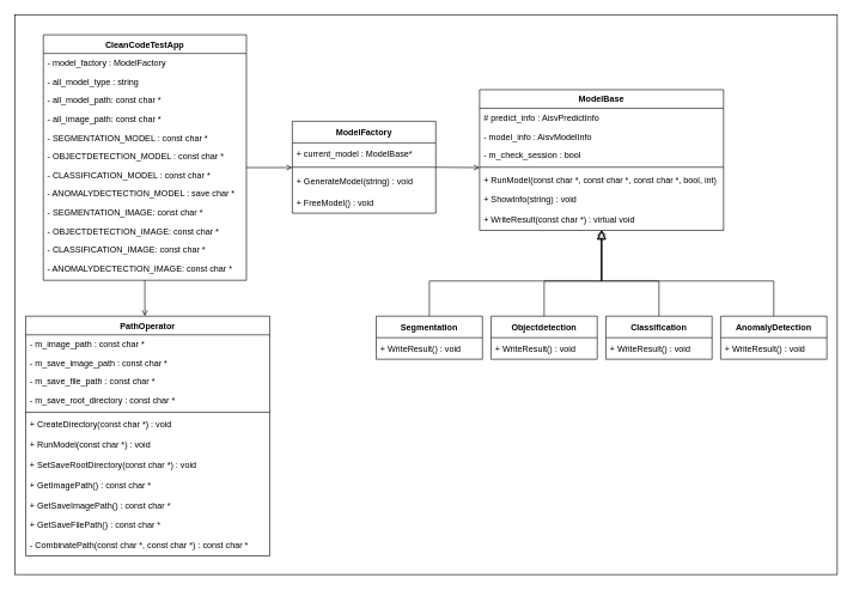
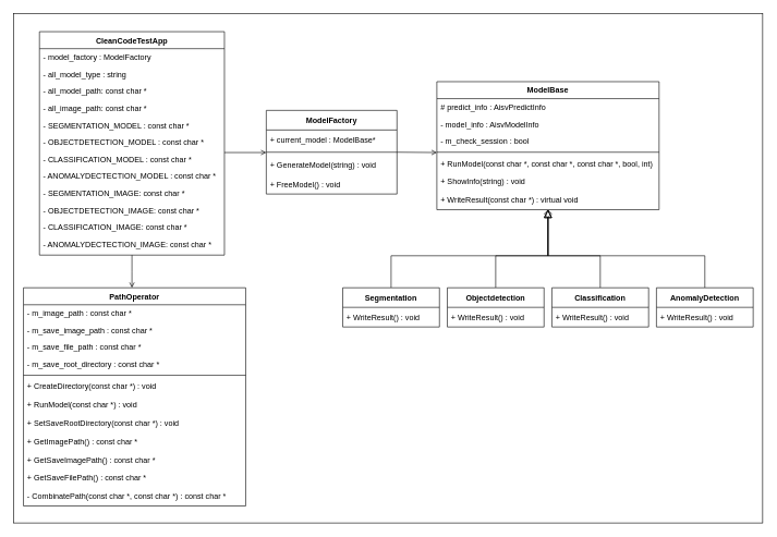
  <mxCell id="0" />
  <mxCell id="1" parent="0" />
  <mxCell id="2" value="" style="rounded=0;whiteSpace=wrap;html=1;" parent="1" vertex="1"><mxGeometry x="20" y="20" width="1146" height="780" as="geometry" /></mxCell>
  <mxCell id="3" value="ModelBase" style="swimlane;fontStyle=1;align=center;verticalAlign=top;childLayout=stackLayout;horizontal=1;startSize=26;horizontalStack=0;resizeParent=1;resizeLast=0;collapsible=1;marginBottom=0;rounded=0;shadow=0;strokeWidth=1;" parent="1" vertex="1"><mxGeometry x="667.5" y="124.5" width="340" height="196" as="geometry"><mxRectangle x="230" y="140" width="160" height="26" as="alternateBounds" /></mxGeometry></mxCell>
  <mxCell id="4" value="# predict_info : AisvPredictInfo" style="text;align=left;verticalAlign=top;spacingLeft=4;spacingRight=4;overflow=hidden;rotatable=0;points=[[0,0.5],[1,0.5]];portConstraint=eastwest;" parent="3" vertex="1"><mxGeometry y="26" width="340" height="26" as="geometry" /></mxCell>
  <mxCell id="5" value="- model_info : AisvModelInfo" style="text;align=left;verticalAlign=top;spacingLeft=4;spacingRight=4;overflow=hidden;rotatable=0;points=[[0,0.5],[1,0.5]];portConstraint=eastwest;rounded=0;shadow=0;html=0;" parent="3" vertex="1"><mxGeometry y="52" width="340" height="26" as="geometry" /></mxCell>
  <mxCell id="6" value="- m_check_session : bool" style="text;align=left;verticalAlign=top;spacingLeft=4;spacingRight=4;overflow=hidden;rotatable=0;points=[[0,0.5],[1,0.5]];portConstraint=eastwest;rounded=0;shadow=0;html=0;" parent="3" vertex="1"><mxGeometry y="78" width="340" height="26" as="geometry" /></mxCell>
  <mxCell id="7" value="" style="line;html=1;strokeWidth=1;align=left;verticalAlign=middle;spacingTop=-1;spacingLeft=3;spacingRight=3;rotatable=0;labelPosition=right;points=[];portConstraint=eastwest;" parent="3" vertex="1"><mxGeometry y="104" width="340" height="8" as="geometry" /></mxCell>
  <mxCell id="8" value="+ RunModel(const char *, const char *, const char *, bool, int)" style="text;align=left;verticalAlign=top;spacingLeft=4;spacingRight=4;overflow=hidden;rotatable=0;points=[[0,0.5],[1,0.5]];portConstraint=eastwest;" parent="3" vertex="1"><mxGeometry y="112" width="340" height="28" as="geometry" /></mxCell>
  <mxCell id="9" value="+ ShowInfo(string) : void" style="text;align=left;verticalAlign=top;spacingLeft=4;spacingRight=4;overflow=hidden;rotatable=0;points=[[0,0.5],[1,0.5]];portConstraint=eastwest;" parent="3" vertex="1"><mxGeometry y="140" width="340" height="28" as="geometry" /></mxCell>
  <mxCell id="10" value="+ WriteResult(const char *) : virtual void" style="text;align=left;verticalAlign=top;spacingLeft=4;spacingRight=4;overflow=hidden;rotatable=0;points=[[0,0.5],[1,0.5]];portConstraint=eastwest;" parent="3" vertex="1"><mxGeometry y="168" width="340" height="28" as="geometry" /></mxCell>
  <mxCell id="11" value="" style="endArrow=block;endSize=10;endFill=0;shadow=0;strokeWidth=1;rounded=0;edgeStyle=elbowEdgeStyle;elbow=vertical;exitX=0.5;exitY=0;exitDx=0;exitDy=0;" parent="1" source="28" target="3" edge="1"><mxGeometry width="160" relative="1" as="geometry"><mxPoint x="627.5" y="380" as="sourcePoint" /><mxPoint x="637.5" y="223" as="targetPoint" /><Array as="points"><mxPoint x="837.5" y="391" /></Array></mxGeometry></mxCell>
  <mxCell id="12" value="" style="endArrow=block;endSize=10;endFill=0;shadow=0;strokeWidth=1;rounded=0;edgeStyle=elbowEdgeStyle;elbow=vertical;exitX=0.5;exitY=0;exitDx=0;exitDy=0;" parent="1" source="30" target="3" edge="1"><mxGeometry width="160" relative="1" as="geometry"><mxPoint x="847.5" y="380" as="sourcePoint" /><mxPoint x="747.5" y="291" as="targetPoint" /><Array as="points"><mxPoint x="837.5" y="391" /></Array></mxGeometry></mxCell>
  <mxCell id="13" value="CleanCodeTestApp" style="swimlane;fontStyle=1;align=center;verticalAlign=top;childLayout=stackLayout;horizontal=1;startSize=26;horizontalStack=0;resizeParent=1;resizeLast=0;collapsible=1;marginBottom=0;rounded=0;shadow=0;strokeWidth=1;" parent="1" vertex="1"><mxGeometry x="59.5" y="48" width="283" height="342" as="geometry"><mxRectangle x="550" y="140" width="160" height="26" as="alternateBounds" /></mxGeometry></mxCell>
  <mxCell id="14" value="- model_factory : ModelFactory" style="text;align=left;verticalAlign=top;spacingLeft=4;spacingRight=4;overflow=hidden;rotatable=0;points=[[0,0.5],[1,0.5]];portConstraint=eastwest;rounded=0;shadow=0;html=0;" parent="13" vertex="1"><mxGeometry y="26" width="283" height="26" as="geometry" /></mxCell>
  <mxCell id="15" value="- all_model_type : string" style="text;align=left;verticalAlign=top;spacingLeft=4;spacingRight=4;overflow=hidden;rotatable=0;points=[[0,0.5],[1,0.5]];portConstraint=eastwest;rounded=0;shadow=0;html=0;" parent="13" vertex="1"><mxGeometry y="52" width="283" height="26" as="geometry" /></mxCell>
  <mxCell id="16" value="- all_model_path: const char *" style="text;align=left;verticalAlign=top;spacingLeft=4;spacingRight=4;overflow=hidden;rotatable=0;points=[[0,0.5],[1,0.5]];portConstraint=eastwest;rounded=0;shadow=0;html=0;" parent="13" vertex="1"><mxGeometry y="78" width="283" height="26" as="geometry" /></mxCell>
  <mxCell id="17" value="- all_image_path: const char *" style="text;align=left;verticalAlign=top;spacingLeft=4;spacingRight=4;overflow=hidden;rotatable=0;points=[[0,0.5],[1,0.5]];portConstraint=eastwest;rounded=0;shadow=0;html=0;" parent="13" vertex="1"><mxGeometry y="104" width="283" height="26" as="geometry" /></mxCell>
  <mxCell id="18" value="- SEGMENTATION_MODEL : const char *" style="text;align=left;verticalAlign=top;spacingLeft=4;spacingRight=4;overflow=hidden;rotatable=0;points=[[0,0.5],[1,0.5]];portConstraint=eastwest;rounded=0;shadow=0;html=0;" parent="13" vertex="1"><mxGeometry y="130" width="283" height="26" as="geometry" /></mxCell>
  <mxCell id="19" value="- OBJECTDETECTION_MODEL : const char *" style="text;align=left;verticalAlign=top;spacingLeft=4;spacingRight=4;overflow=hidden;rotatable=0;points=[[0,0.5],[1,0.5]];portConstraint=eastwest;rounded=0;shadow=0;html=0;" parent="13" vertex="1"><mxGeometry y="156" width="283" height="26" as="geometry" /></mxCell>
  <mxCell id="20" value="- CLASSIFICATION_MODEL : const char *" style="text;align=left;verticalAlign=top;spacingLeft=4;spacingRight=4;overflow=hidden;rotatable=0;points=[[0,0.5],[1,0.5]];portConstraint=eastwest;rounded=0;shadow=0;html=0;" parent="13" vertex="1"><mxGeometry y="182" width="283" height="26" as="geometry" /></mxCell>
- <mxCell id="21" value="- ANOMALYDECTECTION_MODEL : save char *" style="text;align=left;verticalAlign=top;spacingLeft=4;spacingRight=4;overflow=hidden;rotatable=0;points=[[0,0.5],[1,0.5]];portConstraint=eastwest;rounded=0;shadow=0;html=0;" parent="13" vertex="1"><mxGeometry y="208" width="283" height="26" as="geometry" /></mxCell>
+ <mxCell id="21" value="- ANOMALYDECTECTION_MODEL : const char *" style="text;align=left;verticalAlign=top;spacingLeft=4;spacingRight=4;overflow=hidden;rotatable=0;points=[[0,0.5],[1,0.5]];portConstraint=eastwest;rounded=0;shadow=0;html=0;" parent="13" vertex="1"><mxGeometry y="208" width="283" height="26" as="geometry" /></mxCell>
  <mxCell id="22" value="- SEGMENTATION_IMAGE: const char *" style="text;align=left;verticalAlign=top;spacingLeft=4;spacingRight=4;overflow=hidden;rotatable=0;points=[[0,0.5],[1,0.5]];portConstraint=eastwest;rounded=0;shadow=0;html=0;" parent="13" vertex="1"><mxGeometry y="234" width="283" height="26" as="geometry" /></mxCell>
  <mxCell id="23" value="- OBJECTDETECTION_IMAGE: const char *" style="text;align=left;verticalAlign=top;spacingLeft=4;spacingRight=4;overflow=hidden;rotatable=0;points=[[0,0.5],[1,0.5]];portConstraint=eastwest;rounded=0;shadow=0;html=0;" parent="13" vertex="1"><mxGeometry y="260" width="283" height="26" as="geometry" /></mxCell>
  <mxCell id="24" value="- CLASSIFICATION_IMAGE: const char *" style="text;align=left;verticalAlign=top;spacingLeft=4;spacingRight=4;overflow=hidden;rotatable=0;points=[[0,0.5],[1,0.5]];portConstraint=eastwest;rounded=0;shadow=0;html=0;" parent="13" vertex="1"><mxGeometry y="286" width="283" height="26" as="geometry" /></mxCell>
  <mxCell id="25" value="- ANOMALYDECTECTION_IMAGE: const char *" style="text;align=left;verticalAlign=top;spacingLeft=4;spacingRight=4;overflow=hidden;rotatable=0;points=[[0,0.5],[1,0.5]];portConstraint=eastwest;rounded=0;shadow=0;html=0;" parent="13" vertex="1"><mxGeometry y="312" width="283" height="28" as="geometry" /></mxCell>
  <mxCell id="26" value="" style="endArrow=open;shadow=0;strokeWidth=1;rounded=0;endFill=1;edgeStyle=elbowEdgeStyle;elbow=vertical;entryX=0;entryY=0.5;entryDx=0;entryDy=0;" parent="1" source="13" target="37" edge="1"><mxGeometry x="0.5" y="41" relative="1" as="geometry"><mxPoint x="717.5" y="212" as="sourcePoint" /><mxPoint x="487.5" y="185.75" as="targetPoint" /><mxPoint x="-40" y="32" as="offset" /></mxGeometry></mxCell>
  <mxCell id="27" value="" style="endArrow=block;endSize=10;endFill=0;shadow=0;strokeWidth=1;rounded=0;edgeStyle=elbowEdgeStyle;elbow=vertical;exitX=0.5;exitY=0;exitDx=0;exitDy=0;entryX=0.5;entryY=1;entryDx=0;entryDy=0;" parent="1" source="32" target="3" edge="1"><mxGeometry width="160" relative="1" as="geometry"><mxPoint x="957.5" y="380" as="sourcePoint" /><mxPoint x="737.5" y="278" as="targetPoint" /><Array as="points"><mxPoint x="879.5" y="391" /></Array></mxGeometry></mxCell>
  <mxCell id="28" value="Segmentation" style="swimlane;fontStyle=1;childLayout=stackLayout;horizontal=1;startSize=30;horizontalStack=0;resizeParent=1;resizeParentMax=0;resizeLast=0;collapsible=1;marginBottom=0;" parent="1" vertex="1"><mxGeometry x="523.5" y="440" width="148" height="60" as="geometry" /></mxCell>
  <mxCell id="29" value="+ WriteResult() : void" style="text;strokeColor=none;fillColor=none;align=left;verticalAlign=middle;spacingLeft=4;spacingRight=4;overflow=hidden;points=[[0,0.5],[1,0.5]];portConstraint=eastwest;rotatable=0;" parent="28" vertex="1"><mxGeometry y="30" width="148" height="30" as="geometry" /></mxCell>
  <mxCell id="30" value="Objectdetection" style="swimlane;fontStyle=1;childLayout=stackLayout;horizontal=1;startSize=30;horizontalStack=0;resizeParent=1;resizeParentMax=0;resizeLast=0;collapsible=1;marginBottom=0;" parent="1" vertex="1"><mxGeometry x="683.5" y="440" width="148" height="60" as="geometry" /></mxCell>
  <mxCell id="31" value="+ WriteResult() : void" style="text;strokeColor=none;fillColor=none;align=left;verticalAlign=middle;spacingLeft=4;spacingRight=4;overflow=hidden;points=[[0,0.5],[1,0.5]];portConstraint=eastwest;rotatable=0;" parent="30" vertex="1"><mxGeometry y="30" width="148" height="30" as="geometry" /></mxCell>
  <mxCell id="32" value="Classification" style="swimlane;fontStyle=1;childLayout=stackLayout;horizontal=1;startSize=30;horizontalStack=0;resizeParent=1;resizeParentMax=0;resizeLast=0;collapsible=1;marginBottom=0;" parent="1" vertex="1"><mxGeometry x="843.5" y="440" width="148" height="60" as="geometry" /></mxCell>
  <mxCell id="33" value="+ WriteResult() : void" style="text;strokeColor=none;fillColor=none;align=left;verticalAlign=middle;spacingLeft=4;spacingRight=4;overflow=hidden;points=[[0,0.5],[1,0.5]];portConstraint=eastwest;rotatable=0;" parent="32" vertex="1"><mxGeometry y="30" width="148" height="30" as="geometry" /></mxCell>
  <mxCell id="34" value="" style="endArrow=diamond;endSize=10;endFill=0;shadow=0;strokeWidth=1;rounded=0;edgeStyle=elbowEdgeStyle;elbow=vertical;exitX=0.5;exitY=0;exitDx=0;exitDy=0;entryX=0.5;entryY=1;entryDx=0;entryDy=0;" parent="1" source="35" target="3" edge="1"><mxGeometry width="160" relative="1" as="geometry"><mxPoint x="1107.5" y="380" as="sourcePoint" /><mxPoint x="737.5" y="278" as="targetPoint" /><Array as="points"><mxPoint x="959.5" y="391" /></Array></mxGeometry></mxCell>
  <mxCell id="35" value="AnomalyDetection" style="swimlane;fontStyle=1;childLayout=stackLayout;horizontal=1;startSize=30;horizontalStack=0;resizeParent=1;resizeParentMax=0;resizeLast=0;collapsible=1;marginBottom=0;" parent="1" vertex="1"><mxGeometry x="1003.5" y="440" width="148" height="60" as="geometry" /></mxCell>
  <mxCell id="36" value="+ WriteResult() : void" style="text;strokeColor=none;fillColor=none;align=left;verticalAlign=middle;spacingLeft=4;spacingRight=4;overflow=hidden;points=[[0,0.5],[1,0.5]];portConstraint=eastwest;rotatable=0;" parent="35" vertex="1"><mxGeometry y="30" width="148" height="30" as="geometry" /></mxCell>
  <mxCell id="37" value="ModelFactory" style="swimlane;fontStyle=1;childLayout=stackLayout;horizontal=1;startSize=30;horizontalStack=0;resizeParent=1;resizeParentMax=0;resizeLast=0;collapsible=1;marginBottom=0;" parent="1" vertex="1"><mxGeometry x="406.5" y="168.5" width="200" height="128" as="geometry" /></mxCell>
  <mxCell id="38" value="+ current_model : ModelBase*" style="text;strokeColor=none;fillColor=none;align=left;verticalAlign=middle;spacingLeft=4;spacingRight=4;overflow=hidden;points=[[0,0.5],[1,0.5]];portConstraint=eastwest;rotatable=0;" parent="37" vertex="1"><mxGeometry y="30" width="200" height="30" as="geometry" /></mxCell>
  <mxCell id="39" value="" style="line;strokeWidth=1;fillColor=none;align=left;verticalAlign=middle;spacingTop=-1;spacingLeft=3;spacingRight=3;rotatable=0;labelPosition=right;points=[];portConstraint=eastwest;" parent="37" vertex="1"><mxGeometry y="60" width="200" height="8" as="geometry" /></mxCell>
  <mxCell id="40" value="+ GenerateModel(string) : void" style="text;strokeColor=none;fillColor=none;align=left;verticalAlign=middle;spacingLeft=4;spacingRight=4;overflow=hidden;points=[[0,0.5],[1,0.5]];portConstraint=eastwest;rotatable=0;" parent="37" vertex="1"><mxGeometry y="68" width="200" height="30" as="geometry" /></mxCell>
  <mxCell id="41" value="+ FreeModel() : void" style="text;strokeColor=none;fillColor=none;align=left;verticalAlign=middle;spacingLeft=4;spacingRight=4;overflow=hidden;points=[[0,0.5],[1,0.5]];portConstraint=eastwest;rotatable=0;" parent="37" vertex="1"><mxGeometry y="98" width="200" height="30" as="geometry" /></mxCell>
  <mxCell id="42" value="PathOperator" style="swimlane;fontStyle=1;align=center;verticalAlign=top;childLayout=stackLayout;horizontal=1;startSize=26;horizontalStack=0;resizeParent=1;resizeLast=0;collapsible=1;marginBottom=0;rounded=0;shadow=0;strokeWidth=1;" parent="1" vertex="1"><mxGeometry x="35" y="440" width="340" height="334" as="geometry"><mxRectangle x="230" y="140" width="160" height="26" as="alternateBounds" /></mxGeometry></mxCell>
  <mxCell id="43" value="- m_image_path : const char *" style="text;align=left;verticalAlign=top;spacingLeft=4;spacingRight=4;overflow=hidden;rotatable=0;points=[[0,0.5],[1,0.5]];portConstraint=eastwest;" parent="42" vertex="1"><mxGeometry y="26" width="340" height="26" as="geometry" /></mxCell>
  <mxCell id="44" value="- m_save_image_path : const char *" style="text;align=left;verticalAlign=top;spacingLeft=4;spacingRight=4;overflow=hidden;rotatable=0;points=[[0,0.5],[1,0.5]];portConstraint=eastwest;rounded=0;shadow=0;html=0;" parent="42" vertex="1"><mxGeometry y="52" width="340" height="26" as="geometry" /></mxCell>
  <mxCell id="45" value="- m_save_file_path : const char *" style="text;align=left;verticalAlign=top;spacingLeft=4;spacingRight=4;overflow=hidden;rotatable=0;points=[[0,0.5],[1,0.5]];portConstraint=eastwest;rounded=0;shadow=0;html=0;" parent="42" vertex="1"><mxGeometry y="78" width="340" height="26" as="geometry" /></mxCell>
  <mxCell id="46" value="- m_save_root_directory : const char *" style="text;align=left;verticalAlign=top;spacingLeft=4;spacingRight=4;overflow=hidden;rotatable=0;points=[[0,0.5],[1,0.5]];portConstraint=eastwest;rounded=0;shadow=0;html=0;" parent="42" vertex="1"><mxGeometry y="104" width="340" height="26" as="geometry" /></mxCell>
  <mxCell id="47" value="" style="line;html=1;strokeWidth=1;align=left;verticalAlign=middle;spacingTop=-1;spacingLeft=3;spacingRight=3;rotatable=0;labelPosition=right;points=[];portConstraint=eastwest;" parent="42" vertex="1"><mxGeometry y="130" width="340" height="8" as="geometry" /></mxCell>
  <mxCell id="48" value="+ CreateDirectory(const char *) : void" style="text;align=left;verticalAlign=top;spacingLeft=4;spacingRight=4;overflow=hidden;rotatable=0;points=[[0,0.5],[1,0.5]];portConstraint=eastwest;" parent="42" vertex="1"><mxGeometry y="138" width="340" height="28" as="geometry" /></mxCell>
  <mxCell id="49" value="+ RunModel(const char *) : void" style="text;align=left;verticalAlign=top;spacingLeft=4;spacingRight=4;overflow=hidden;rotatable=0;points=[[0,0.5],[1,0.5]];portConstraint=eastwest;" parent="42" vertex="1"><mxGeometry y="166" width="340" height="28" as="geometry" /></mxCell>
  <mxCell id="50" value="+ SetSaveRootDirectory(const char *) : void" style="text;align=left;verticalAlign=top;spacingLeft=4;spacingRight=4;overflow=hidden;rotatable=0;points=[[0,0.5],[1,0.5]];portConstraint=eastwest;" parent="42" vertex="1"><mxGeometry y="194" width="340" height="28" as="geometry" /></mxCell>
  <mxCell id="51" value="+ GetImagePath() : const char *" style="text;align=left;verticalAlign=top;spacingLeft=4;spacingRight=4;overflow=hidden;rotatable=0;points=[[0,0.5],[1,0.5]];portConstraint=eastwest;" parent="42" vertex="1"><mxGeometry y="222" width="340" height="28" as="geometry" /></mxCell>
  <mxCell id="52" value="+ GetSaveImagePath() : const char *" style="text;align=left;verticalAlign=top;spacingLeft=4;spacingRight=4;overflow=hidden;rotatable=0;points=[[0,0.5],[1,0.5]];portConstraint=eastwest;" parent="42" vertex="1"><mxGeometry y="250" width="340" height="28" as="geometry" /></mxCell>
  <mxCell id="53" value="+ GetSaveFilePath() : const char *" style="text;align=left;verticalAlign=top;spacingLeft=4;spacingRight=4;overflow=hidden;rotatable=0;points=[[0,0.5],[1,0.5]];portConstraint=eastwest;" parent="42" vertex="1"><mxGeometry y="278" width="340" height="28" as="geometry" /></mxCell>
  <mxCell id="54" value="- CombinatePath(const char *, const char *) : const char *" style="text;align=left;verticalAlign=top;spacingLeft=4;spacingRight=4;overflow=hidden;rotatable=0;points=[[0,0.5],[1,0.5]];portConstraint=eastwest;" parent="42" vertex="1"><mxGeometry y="306" width="340" height="28" as="geometry" /></mxCell>
  <mxCell id="55" value="" style="endArrow=open;shadow=0;strokeWidth=1;rounded=0;endFill=1;edgeStyle=elbowEdgeStyle;elbow=vertical;entryX=0;entryY=0.563;entryDx=0;entryDy=0;entryPerimeter=0;exitX=1;exitY=0.5;exitDx=0;exitDy=0;" parent="1" source="37" target="7" edge="1"><mxGeometry x="0.5" y="41" relative="1" as="geometry"><mxPoint x="650.5" y="226.837" as="sourcePoint" /><mxPoint x="860.5" y="228" as="targetPoint" /><mxPoint x="-40" y="32" as="offset" /></mxGeometry></mxCell>
  <mxCell id="56" value="" style="endArrow=open;shadow=0;strokeWidth=1;rounded=0;endFill=1;edgeStyle=elbowEdgeStyle;elbow=vertical;" parent="1" edge="1"><mxGeometry x="0.5" y="41" relative="1" as="geometry"><mxPoint x="201" y="390" as="sourcePoint" /><mxPoint x="201" y="440" as="targetPoint" /><mxPoint x="-40" y="32" as="offset" /></mxGeometry></mxCell>
